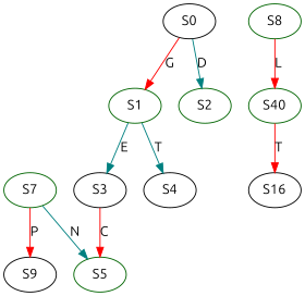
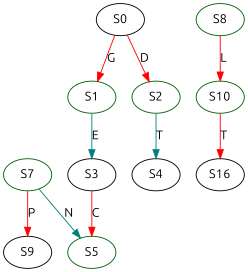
  strict digraph {
    fontname=Ubuntu
    node [color=darkgreen fontname=Ubuntu]
    edge [color=red fontname=Ubuntu]
    S1
    S0 [color=black]
    S2
    S3 [color=black]
    S4 [color=black]
    S5
    S7
    S9 [color=black]
    S8
-   S10 [label=S40]
+   S10
    n11 [color=black label=S16]
    S1 -> S3 [color=teal label=E]
    S0 -> S1 [label=G]
-   S0 -> S2 [color=teal label=D]
-   S1 -> S4 [color=teal label=T]
+   S0 -> S2 [label=D]
+   S2 -> S4 [color=teal label=T]
    S3 -> S5 [label=C]
    S7 -> S5 [color=teal label=N]
    S7 -> S9 [label=P]
    S8 -> S10 [label=L]
    S10 -> n11 [label=T]
  }
